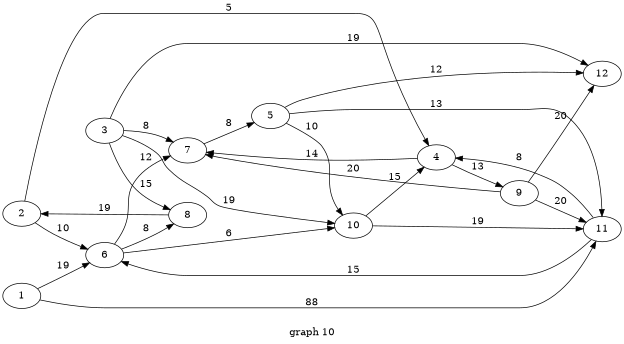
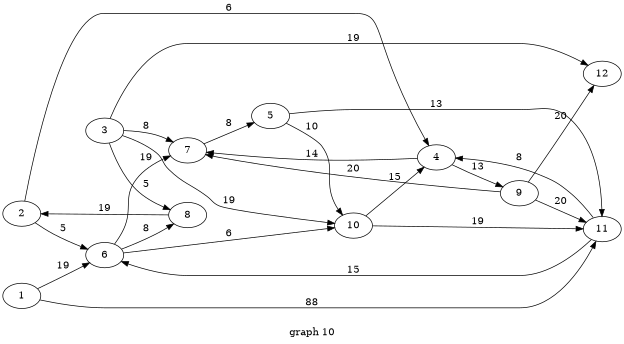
  digraph {
    label="graph 10"
    rankdir=LR
    2
    6
    4
    7
    8
    10
    9
    5
    11
    12
    3
    1
-   2 -> 6 [label=" 10 "]
-   2 -> 4 [label=" 5 "]
-   6 -> 7 [label=" 12 "]
+   2 -> 6 [label=" 5 "]
+   2 -> 4 [label=" 6 "]
+   6 -> 7 [label=" 19 "]
    6 -> 8 [label=" 8 "]
    6 -> 10 [label=" 6 "]
    4 -> 7 [label=" 14 "]
    4 -> 9 [label=" 13 "]
    7 -> 5 [label=" 8 "]
    8 -> 2 [label=" 19 "]
    10 -> 4 [label=" 15 "]
    10 -> 11 [label=" 19 "]
    9 -> 7 [label=" 20 "]
    9 -> 11 [label=" 20 "]
    9 -> 12 [label=" 20 "]
    5 -> 10 [label=" 10 "]
    5 -> 11 [label=" 13 "]
-   5 -> 12 [label=" 12 "]
    11 -> 6 [label=" 15 "]
    11 -> 4 [label=" 8 "]
    3 -> 7 [label=" 8 "]
-   3 -> 8 [label=" 15 "]
+   3 -> 8 [label=" 5 "]
    3 -> 10 [label=" 19 "]
    3 -> 12 [label=" 19 "]
    1 -> 6 [label=" 19 "]
    1 -> 11 [label=" 88 "]
  }
